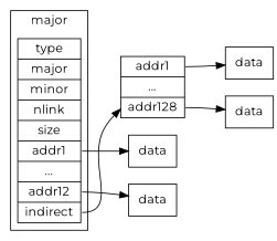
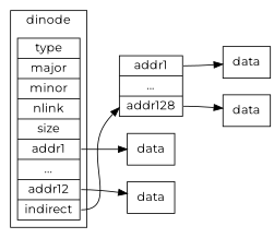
  digraph {
    rankdir=LR
    fontname=Montserrat
    node [shape=record fontname=Montserrat]
    edge [tailport=f1 fontname=Montserrat]
    n1 [label="type|major|minor|nlink|size|<f1>addr1|...|<f2>addr12|<f3>indirect"]
    n2 [label="<f1>addr1|...|<f2>addr128"]
    n3 [label=data]
    n4 [label=data]
    n5 [label=data]
    n6 [label=data]
    subgraph cluster_1 {
-     label=major
+     label=dinode
      shape=none
      n1
    }
    subgraph cluster_2 {
      label="indirect data"
      style=invis
      n2
    }
    n1 -> n2 [tailport=f3]
    n1 -> n3
    n1 -> n4 [tailport=f2]
    n2 -> n5
    n2 -> n6 [tailport=f2]
  }
